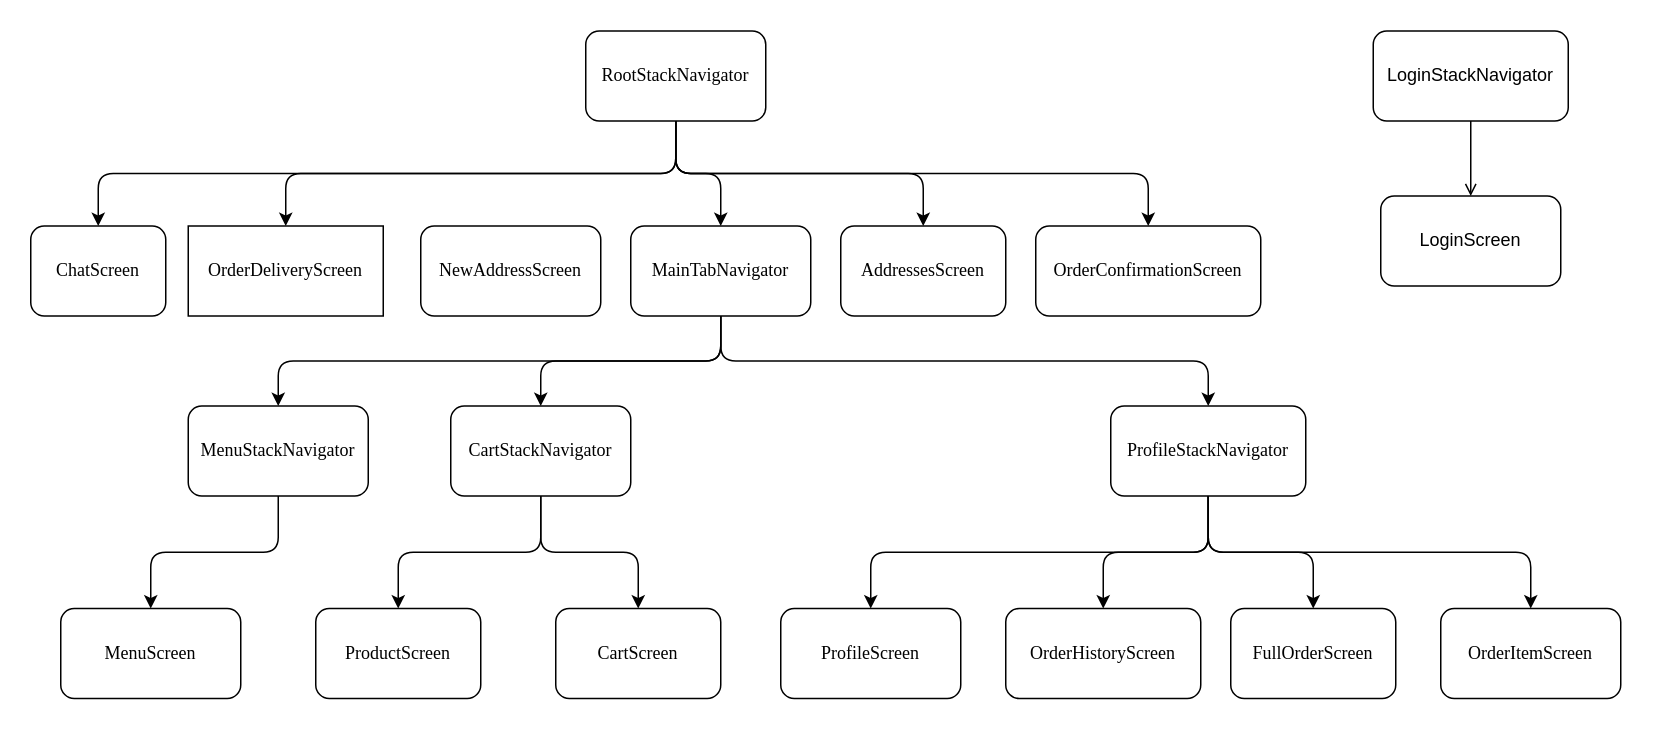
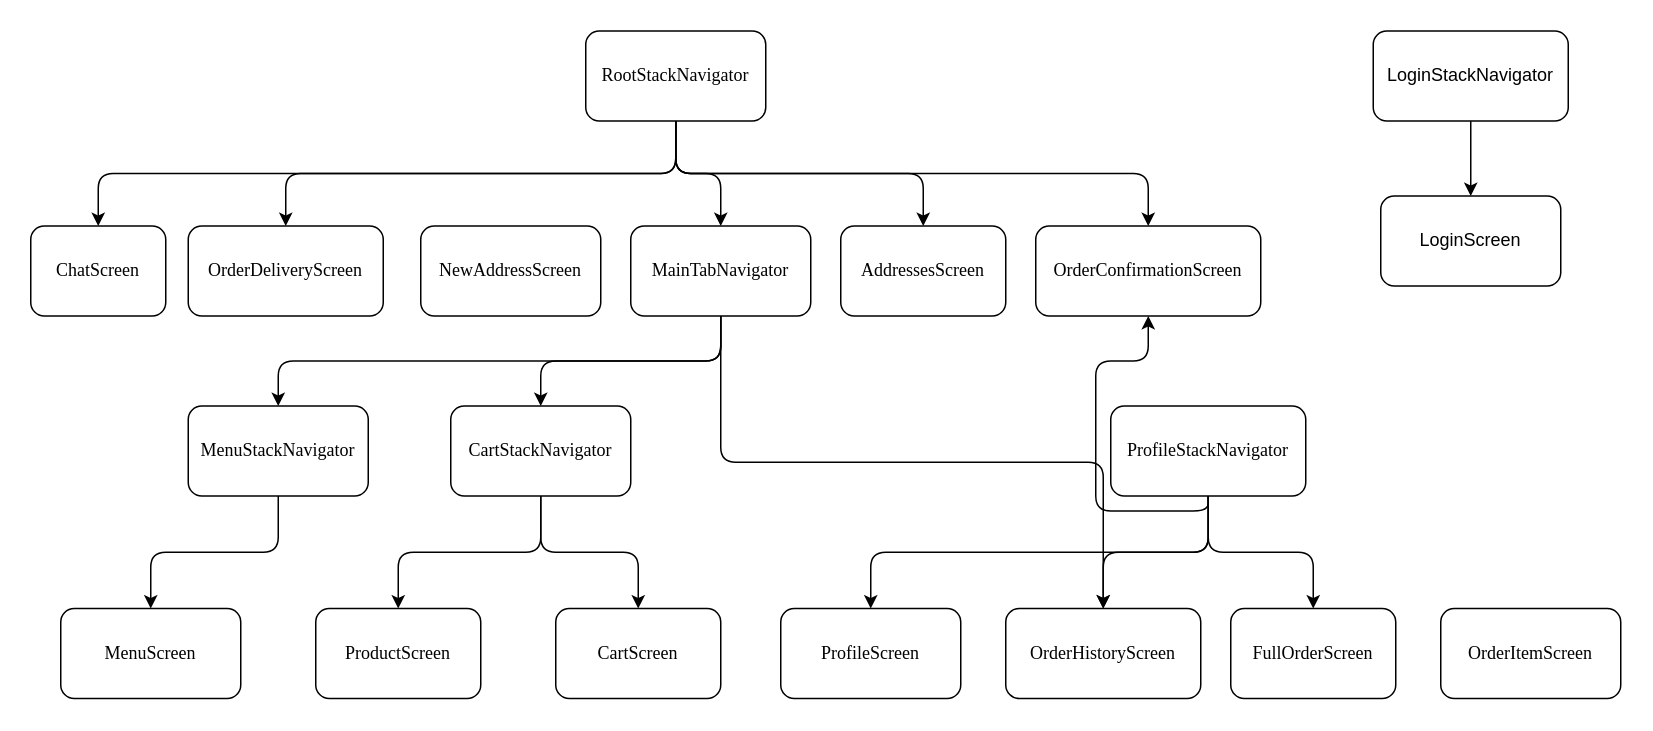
  <mxCell id="0" />
  <mxCell id="1" parent="0" />
  <mxCell id="2" style="edgeStyle=orthogonalEdgeStyle;html=1;exitX=0.5;exitY=1;exitDx=0;exitDy=0;" edge="1" parent="1" source="6" target="11"><mxGeometry relative="1" as="geometry" /></mxCell>
  <mxCell id="3" style="edgeStyle=orthogonalEdgeStyle;html=1;exitX=0.5;exitY=1;exitDx=0;exitDy=0;" edge="1" parent="1" source="6" target="10"><mxGeometry relative="1" as="geometry" /></mxCell>
  <mxCell id="4" style="edgeStyle=orthogonalEdgeStyle;html=1;exitX=0.5;exitY=1;exitDx=0;exitDy=0;" edge="1" parent="1" source="6" target="9"><mxGeometry relative="1" as="geometry" /></mxCell>
  <mxCell id="5" style="edgeStyle=orthogonalEdgeStyle;html=1;exitX=0.5;exitY=1;exitDx=0;exitDy=0;" edge="1" parent="1" source="6" target="16"><mxGeometry relative="1" as="geometry" /></mxCell>
  <mxCell id="6" value="&lt;font face=&quot;UT Sans&quot;&gt;RootStackNavigator&lt;/font&gt;" style="rounded=1;whiteSpace=wrap;html=1;" vertex="1" parent="1"><mxGeometry x="390" y="20" width="120" height="60" as="geometry" /></mxCell>
  <mxCell id="7" style="edgeStyle=orthogonalEdgeStyle;html=1;exitX=0.5;exitY=0;exitDx=0;exitDy=0;endArrow=none;endFill=0;startArrow=classic;startFill=1;" edge="1" parent="1" source="8" target="6"><mxGeometry relative="1" as="geometry" /></mxCell>
  <mxCell id="8" value="&lt;font face=&quot;UT Sans&quot;&gt;ChatScreen&lt;/font&gt;" style="rounded=1;whiteSpace=wrap;html=1;" vertex="1" parent="1"><mxGeometry x="20" y="150" width="90" height="60" as="geometry" /></mxCell>
  <mxCell id="9" value="&lt;font face=&quot;UT Sans&quot;&gt;OrderConfirmationScreen&lt;/font&gt;" style="rounded=1;whiteSpace=wrap;html=1;" vertex="1" parent="1"><mxGeometry x="690" y="150" width="150" height="60" as="geometry" /></mxCell>
  <mxCell id="10" value="&lt;font face=&quot;UT Sans&quot;&gt;AddressesScreen&lt;/font&gt;" style="rounded=1;whiteSpace=wrap;html=1;" vertex="1" parent="1"><mxGeometry x="560" y="150" width="110" height="60" as="geometry" /></mxCell>
- <mxCell id="11" value="&lt;font face=&quot;UT Sans&quot;&gt;OrderDeliveryScreen&lt;/font&gt;" style="whiteSpace=wrap;html=1;rounded=0;" vertex="1" parent="1"><mxGeometry x="125" y="150" width="130" height="60" as="geometry" /></mxCell>
+ <mxCell id="11" value="&lt;font face=&quot;UT Sans&quot;&gt;OrderDeliveryScreen&lt;/font&gt;" style="rounded=1;whiteSpace=wrap;html=1;" vertex="1" parent="1"><mxGeometry x="125" y="150" width="130" height="60" as="geometry" /></mxCell>
  <mxCell id="12" value="&lt;font face=&quot;UT Sans&quot;&gt;NewAddressScreen&lt;/font&gt;" style="rounded=1;whiteSpace=wrap;html=1;" vertex="1" parent="1"><mxGeometry x="280" y="150" width="120" height="60" as="geometry" /></mxCell>
  <mxCell id="13" style="edgeStyle=orthogonalEdgeStyle;html=1;exitX=0.5;exitY=1;exitDx=0;exitDy=0;" edge="1" parent="1" source="16" target="18"><mxGeometry relative="1" as="geometry" /></mxCell>
  <mxCell id="14" style="edgeStyle=orthogonalEdgeStyle;html=1;exitX=0.5;exitY=1;exitDx=0;exitDy=0;" edge="1" parent="1" source="16" target="21"><mxGeometry relative="1" as="geometry" /></mxCell>
- <mxCell id="15" style="edgeStyle=orthogonalEdgeStyle;html=1;exitX=0.5;exitY=1;exitDx=0;exitDy=0;" edge="1" parent="1" source="16" target="26"><mxGeometry relative="1" as="geometry" /></mxCell>
+ <mxCell id="15" style="edgeStyle=orthogonalEdgeStyle;html=1;exitX=0.5;exitY=1;exitDx=0;exitDy=0;" edge="1" parent="1" source="16" target="31"><mxGeometry relative="1" as="geometry" /></mxCell>
  <mxCell id="16" value="&lt;font face=&quot;UT Sans&quot;&gt;MainTabNavigator&lt;/font&gt;" style="rounded=1;whiteSpace=wrap;html=1;" vertex="1" parent="1"><mxGeometry x="420" y="150" width="120" height="60" as="geometry" /></mxCell>
  <mxCell id="17" style="edgeStyle=orthogonalEdgeStyle;html=1;exitX=0.5;exitY=1;exitDx=0;exitDy=0;" edge="1" parent="1" source="18" target="27"><mxGeometry relative="1" as="geometry" /></mxCell>
  <mxCell id="18" value="&lt;font face=&quot;UT Sans&quot;&gt;MenuStackNavigator&lt;/font&gt;" style="rounded=1;whiteSpace=wrap;html=1;" vertex="1" parent="1"><mxGeometry x="125" y="270" width="120" height="60" as="geometry" /></mxCell>
  <mxCell id="19" style="edgeStyle=orthogonalEdgeStyle;html=1;exitX=0.5;exitY=1;exitDx=0;exitDy=0;" edge="1" parent="1" source="21" target="28"><mxGeometry relative="1" as="geometry" /></mxCell>
  <mxCell id="20" style="edgeStyle=orthogonalEdgeStyle;html=1;exitX=0.5;exitY=1;exitDx=0;exitDy=0;" edge="1" parent="1" source="21" target="29"><mxGeometry relative="1" as="geometry" /></mxCell>
  <mxCell id="21" value="&lt;font face=&quot;UT Sans&quot;&gt;CartStackNavigator&lt;/font&gt;" style="rounded=1;whiteSpace=wrap;html=1;" vertex="1" parent="1"><mxGeometry x="300" y="270" width="120" height="60" as="geometry" /></mxCell>
  <mxCell id="22" style="edgeStyle=orthogonalEdgeStyle;html=1;exitX=0.5;exitY=1;exitDx=0;exitDy=0;" edge="1" parent="1" source="26" target="30"><mxGeometry relative="1" as="geometry" /></mxCell>
  <mxCell id="23" style="edgeStyle=orthogonalEdgeStyle;html=1;exitX=0.5;exitY=1;exitDx=0;exitDy=0;" edge="1" parent="1" source="26" target="31"><mxGeometry relative="1" as="geometry" /></mxCell>
  <mxCell id="24" style="edgeStyle=orthogonalEdgeStyle;html=1;exitX=0.5;exitY=1;exitDx=0;exitDy=0;" edge="1" parent="1" source="26" target="32"><mxGeometry relative="1" as="geometry" /></mxCell>
- <mxCell id="25" style="edgeStyle=orthogonalEdgeStyle;html=1;exitX=0.5;exitY=1;exitDx=0;exitDy=0;" edge="1" parent="1" source="26" target="33"><mxGeometry relative="1" as="geometry" /></mxCell>
+ <mxCell id="25" style="edgeStyle=orthogonalEdgeStyle;html=1;exitX=0.5;exitY=1;exitDx=0;exitDy=0;" edge="1" parent="1" source="26" target="9"><mxGeometry relative="1" as="geometry" /></mxCell>
  <mxCell id="26" value="&lt;font face=&quot;UT Sans&quot;&gt;ProfileStackNavigator&lt;/font&gt;" style="rounded=1;whiteSpace=wrap;html=1;" vertex="1" parent="1"><mxGeometry x="740" y="270" width="130" height="60" as="geometry" /></mxCell>
  <mxCell id="27" value="&lt;font face=&quot;UT Sans&quot;&gt;MenuScreen&lt;/font&gt;" style="rounded=1;whiteSpace=wrap;html=1;" vertex="1" parent="1"><mxGeometry x="40" y="405" width="120" height="60" as="geometry" /></mxCell>
  <mxCell id="28" value="&lt;font face=&quot;UT Sans&quot;&gt;ProductScreen&lt;/font&gt;" style="rounded=1;whiteSpace=wrap;html=1;" vertex="1" parent="1"><mxGeometry x="210" y="405" width="110" height="60" as="geometry" /></mxCell>
  <mxCell id="29" value="&lt;font face=&quot;UT Sans&quot;&gt;CartScreen&lt;/font&gt;" style="rounded=1;whiteSpace=wrap;html=1;" vertex="1" parent="1"><mxGeometry x="370" y="405" width="110" height="60" as="geometry" /></mxCell>
  <mxCell id="30" value="&lt;font face=&quot;UT Sans&quot;&gt;ProfileScreen&lt;/font&gt;" style="rounded=1;whiteSpace=wrap;html=1;" vertex="1" parent="1"><mxGeometry x="520" y="405" width="120" height="60" as="geometry" /></mxCell>
  <mxCell id="31" value="&lt;font face=&quot;UT Sans&quot;&gt;OrderHistoryScreen&lt;/font&gt;" style="rounded=1;whiteSpace=wrap;html=1;" vertex="1" parent="1"><mxGeometry x="670" y="405" width="130" height="60" as="geometry" /></mxCell>
  <mxCell id="32" value="&lt;font face=&quot;UT Sans&quot;&gt;FullOrderScreen&lt;/font&gt;" style="rounded=1;whiteSpace=wrap;html=1;" vertex="1" parent="1"><mxGeometry x="820" y="405" width="110" height="60" as="geometry" /></mxCell>
  <mxCell id="33" value="&lt;font face=&quot;UT Sans&quot;&gt;OrderItemScreen&lt;/font&gt;" style="rounded=1;whiteSpace=wrap;html=1;" vertex="1" parent="1"><mxGeometry x="960" y="405" width="120" height="60" as="geometry" /></mxCell>
- <mxCell id="34" style="edgeStyle=orthogonalEdgeStyle;html=1;exitX=0.5;exitY=1;exitDx=0;exitDy=0;endArrow=open;" edge="1" parent="1" source="35" target="36"><mxGeometry relative="1" as="geometry" /></mxCell>
+ <mxCell id="34" style="edgeStyle=orthogonalEdgeStyle;html=1;exitX=0.5;exitY=1;exitDx=0;exitDy=0;" edge="1" parent="1" source="35" target="36"><mxGeometry relative="1" as="geometry" /></mxCell>
  <mxCell id="35" value="LoginStackNavigator" style="rounded=1;whiteSpace=wrap;html=1;" vertex="1" parent="1"><mxGeometry x="915" y="20" width="130" height="60" as="geometry" /></mxCell>
  <mxCell id="36" value="LoginScreen" style="rounded=1;whiteSpace=wrap;html=1;" vertex="1" parent="1"><mxGeometry x="920" y="130" width="120" height="60" as="geometry" /></mxCell>
